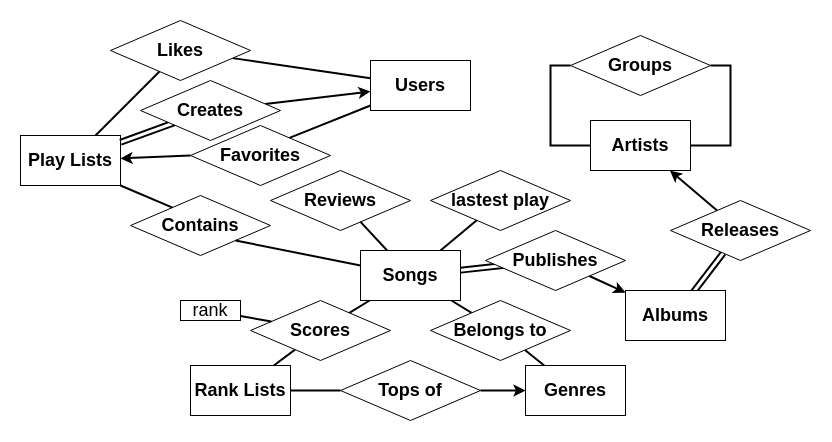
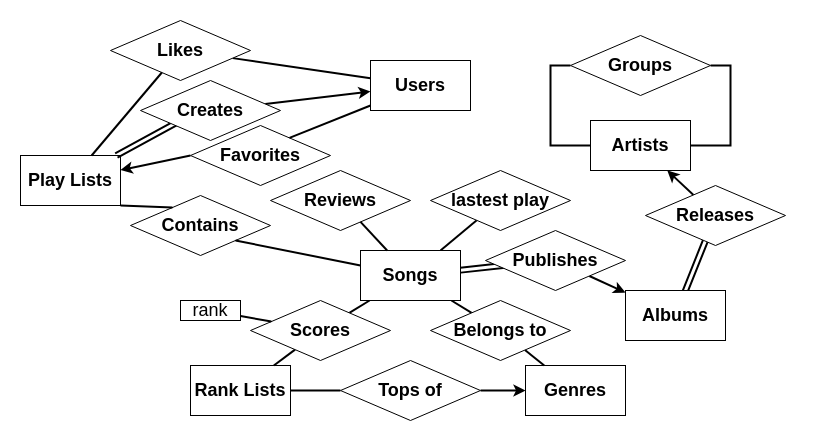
  <mxCell id="0" />
  <mxCell id="1" parent="0" />
  <mxCell id="2" value="" style="edgeStyle=none;rounded=0;orthogonalLoop=1;jettySize=auto;html=1;fontSize=18;startArrow=none;startFill=0;endArrow=none;endFill=0;strokeWidth=2;shape=link;entryX=0.5;entryY=0.5;entryDx=0;entryDy=0;entryPerimeter=0;" edge="1" parent="1" source="35" target="11"><mxGeometry relative="1" as="geometry" /></mxCell>
  <mxCell id="3" value="" style="edgeStyle=none;rounded=0;orthogonalLoop=1;jettySize=auto;html=1;fontSize=18;endArrow=none;endFill=0;strokeWidth=2;" edge="1" parent="1" source="6" target="20"><mxGeometry relative="1" as="geometry" /></mxCell>
  <mxCell id="4" value="" style="edgeStyle=none;rounded=0;orthogonalLoop=1;jettySize=auto;html=1;fontSize=18;endArrow=none;endFill=0;strokeWidth=2;" edge="1" parent="1" source="6" target="38"><mxGeometry relative="1" as="geometry" /></mxCell>
  <mxCell id="5" value="" style="edgeStyle=none;rounded=0;orthogonalLoop=1;jettySize=auto;html=1;fontSize=18;endArrow=none;endFill=0;strokeWidth=2;" edge="1" parent="1" source="6" target="36"><mxGeometry relative="1" as="geometry" /></mxCell>
  <mxCell id="6" value="&lt;b&gt;&lt;font style=&quot;font-size: 18px&quot;&gt;Songs&lt;/font&gt;&lt;/b&gt;" style="rounded=0;whiteSpace=wrap;html=1;movable=1;resizable=1;rotatable=1;deletable=1;editable=1;connectable=1;" vertex="1" parent="1"><mxGeometry x="360" y="250" width="100" height="50" as="geometry" /></mxCell>
- <mxCell id="7" value="&lt;b&gt;&lt;font style=&quot;font-size: 18px&quot;&gt;Play Lists&lt;/font&gt;&lt;/b&gt;" style="rounded=0;whiteSpace=wrap;html=1;" vertex="1" parent="1"><mxGeometry x="20" y="135" width="100" height="50" as="geometry" /></mxCell>
+ <mxCell id="7" value="&lt;b&gt;&lt;font style=&quot;font-size: 18px&quot;&gt;Play Lists&lt;/font&gt;&lt;/b&gt;" style="rounded=0;whiteSpace=wrap;html=1;" vertex="1" parent="1"><mxGeometry x="20" y="155" width="100" height="50" as="geometry" /></mxCell>
  <mxCell id="8" value="&lt;b&gt;Contains&lt;/b&gt;" style="rhombus;whiteSpace=wrap;html=1;fontSize=18;" vertex="1" parent="1"><mxGeometry x="130" y="195" width="140" height="60" as="geometry" /></mxCell>
  <mxCell id="9" style="edgeStyle=none;rounded=0;orthogonalLoop=1;jettySize=auto;html=1;exitX=0;exitY=0.5;exitDx=0;exitDy=0;entryX=1;entryY=0.5;entryDx=0;entryDy=0;fontSize=18;endArrow=none;endFill=0;strokeWidth=2;startArrow=classic;startFill=1;" edge="1" parent="1" source="10" target="31"><mxGeometry relative="1" as="geometry" /></mxCell>
  <mxCell id="10" value="&lt;b&gt;&lt;font style=&quot;font-size: 18px&quot;&gt;Genres&lt;br&gt;&lt;/font&gt;&lt;/b&gt;" style="rounded=0;whiteSpace=wrap;html=1;" vertex="1" parent="1"><mxGeometry x="525" y="365" width="100" height="50" as="geometry" /></mxCell>
  <mxCell id="11" value="&lt;b&gt;&lt;font style=&quot;font-size: 18px&quot;&gt;Albums&lt;br&gt;&lt;/font&gt;&lt;/b&gt;" style="rounded=0;whiteSpace=wrap;html=1;" vertex="1" parent="1"><mxGeometry x="625" y="290" width="100" height="50" as="geometry" /></mxCell>
  <mxCell id="12" style="edgeStyle=orthogonalEdgeStyle;rounded=0;orthogonalLoop=1;jettySize=auto;html=1;entryX=0;entryY=0.5;entryDx=0;entryDy=0;fontSize=18;endArrow=none;endFill=0;strokeWidth=2;exitX=0;exitY=0.5;exitDx=0;exitDy=0;" edge="1" parent="1" source="15" target="44"><mxGeometry relative="1" as="geometry"><Array as="points"><mxPoint x="550" y="145" /><mxPoint x="550" y="65" /></Array></mxGeometry></mxCell>
  <mxCell id="13" style="edgeStyle=orthogonalEdgeStyle;rounded=0;orthogonalLoop=1;jettySize=auto;html=1;exitX=1;exitY=0.5;exitDx=0;exitDy=0;entryX=1;entryY=0.5;entryDx=0;entryDy=0;fontSize=18;endArrow=none;endFill=0;strokeWidth=2;" edge="1" parent="1" source="15" target="44"><mxGeometry relative="1" as="geometry"><Array as="points"><mxPoint x="730" y="145" /><mxPoint x="730" y="65" /></Array></mxGeometry></mxCell>
  <mxCell id="14" value="" style="edgeStyle=none;rounded=0;orthogonalLoop=1;jettySize=auto;html=1;fontSize=18;startArrow=classic;startFill=1;endArrow=none;endFill=0;strokeWidth=2;" edge="1" parent="1" source="15" target="35"><mxGeometry relative="1" as="geometry" /></mxCell>
  <mxCell id="15" value="&lt;b&gt;&lt;font style=&quot;font-size: 18px&quot;&gt;Artists&lt;/font&gt;&lt;/b&gt;" style="rounded=0;whiteSpace=wrap;html=1;" vertex="1" parent="1"><mxGeometry x="590" y="120" width="100" height="50" as="geometry" /></mxCell>
  <mxCell id="16" value="&lt;b&gt;&lt;font style=&quot;font-size: 18px&quot;&gt;Users&lt;/font&gt;&lt;/b&gt;" style="rounded=0;whiteSpace=wrap;html=1;" vertex="1" parent="1"><mxGeometry x="370" y="60" width="100" height="50" as="geometry" /></mxCell>
  <mxCell id="17" style="edgeStyle=none;rounded=0;orthogonalLoop=1;jettySize=auto;html=1;exitX=1;exitY=0.5;exitDx=0;exitDy=0;entryX=0;entryY=0.5;entryDx=0;entryDy=0;fontSize=18;endArrow=none;endFill=0;strokeWidth=2;" edge="1" parent="1" source="18" target="31"><mxGeometry relative="1" as="geometry" /></mxCell>
  <mxCell id="18" value="&lt;b&gt;&lt;font style=&quot;font-size: 18px&quot;&gt;Rank Lists&lt;/font&gt;&lt;/b&gt;" style="rounded=0;whiteSpace=wrap;html=1;" vertex="1" parent="1"><mxGeometry x="190" y="365" width="100" height="50" as="geometry" /></mxCell>
  <mxCell id="19" value="" style="edgeStyle=none;rounded=0;orthogonalLoop=1;jettySize=auto;html=1;fontSize=18;endArrow=none;endFill=0;strokeWidth=2;" edge="1" parent="1" source="20" target="18"><mxGeometry relative="1" as="geometry" /></mxCell>
  <mxCell id="20" value="&lt;b&gt;Scores&lt;/b&gt;" style="rhombus;whiteSpace=wrap;html=1;fontSize=18;" vertex="1" parent="1"><mxGeometry x="250" y="300" width="140" height="60" as="geometry" /></mxCell>
  <mxCell id="21" value="" style="edgeStyle=none;rounded=0;orthogonalLoop=1;jettySize=auto;html=1;fontSize=18;endArrow=classic;endFill=1;strokeWidth=2;" edge="1" parent="1" source="23" target="16"><mxGeometry relative="1" as="geometry" /></mxCell>
  <mxCell id="22" value="" style="edgeStyle=none;rounded=0;orthogonalLoop=1;jettySize=auto;html=1;fontSize=18;endArrow=none;endFill=0;strokeWidth=2;shape=link;" edge="1" parent="1" target="7"><mxGeometry relative="1" as="geometry"><mxPoint x="180" y="120" as="sourcePoint" /></mxGeometry></mxCell>
  <mxCell id="23" value="&lt;b&gt;Creates&lt;/b&gt;" style="rhombus;whiteSpace=wrap;html=1;fontSize=18;" vertex="1" parent="1"><mxGeometry x="140" y="80" width="140" height="60" as="geometry" /></mxCell>
  <mxCell id="24" value="" style="edgeStyle=none;rounded=0;orthogonalLoop=1;jettySize=auto;html=1;fontSize=18;endArrow=classic;endFill=1;strokeWidth=2;exitX=0;exitY=0.5;exitDx=0;exitDy=0;" edge="1" parent="1" source="25" target="7"><mxGeometry relative="1" as="geometry" /></mxCell>
  <mxCell id="25" value="&lt;b&gt;Favorites&lt;/b&gt;" style="rhombus;whiteSpace=wrap;html=1;fontSize=18;" vertex="1" parent="1"><mxGeometry x="190" y="125" width="140" height="60" as="geometry" /></mxCell>
  <mxCell id="26" value="" style="edgeStyle=none;rounded=0;orthogonalLoop=1;jettySize=auto;html=1;fontSize=18;endArrow=none;endFill=0;strokeWidth=2;" edge="1" parent="1" source="27" target="16"><mxGeometry relative="1" as="geometry" /></mxCell>
  <mxCell id="27" value="&lt;b&gt;Likes&lt;/b&gt;" style="rhombus;whiteSpace=wrap;html=1;fontSize=18;" vertex="1" parent="1"><mxGeometry x="110" y="20" width="140" height="60" as="geometry" /></mxCell>
  <mxCell id="28" value="" style="edgeStyle=none;rounded=0;orthogonalLoop=1;jettySize=auto;html=1;fontSize=18;endArrow=none;endFill=0;strokeWidth=2;shape=link;exitX=0.464;exitY=0.5;exitDx=0;exitDy=0;exitPerimeter=0;" edge="1" parent="1" source="30" target="6"><mxGeometry relative="1" as="geometry" /></mxCell>
  <mxCell id="29" value="" style="rounded=0;orthogonalLoop=1;jettySize=auto;html=1;fontSize=18;startArrow=none;startFill=0;endArrow=classic;endFill=1;strokeWidth=2;" edge="1" parent="1" source="30" target="11"><mxGeometry relative="1" as="geometry" /></mxCell>
  <mxCell id="30" value="&lt;b&gt;Publishes&lt;/b&gt;" style="rhombus;whiteSpace=wrap;html=1;fontSize=18;" vertex="1" parent="1"><mxGeometry x="485" y="230" width="140" height="60" as="geometry" /></mxCell>
  <mxCell id="31" value="&lt;b&gt;Tops of&lt;/b&gt;" style="rhombus;whiteSpace=wrap;html=1;fontSize=18;" vertex="1" parent="1"><mxGeometry x="340" y="360" width="140" height="60" as="geometry" /></mxCell>
  <mxCell id="32" value="&lt;b&gt;Reviews&lt;/b&gt;" style="rhombus;whiteSpace=wrap;html=1;fontSize=18;movable=1;resizable=1;rotatable=1;deletable=1;editable=1;connectable=1;" vertex="1" parent="1"><mxGeometry y="170" width="140" height="60" as="geometry" x="270" /></mxCell>
  <mxCell id="33" value="" style="edgeStyle=none;rounded=0;orthogonalLoop=1;jettySize=auto;html=1;fontSize=18;endArrow=none;endFill=0;strokeWidth=2;" edge="1" parent="1" source="34" target="20"><mxGeometry relative="1" as="geometry" /></mxCell>
  <mxCell id="34" value="rank" style="rounded=0;whiteSpace=wrap;html=1;fontSize=18;" vertex="1" parent="1"><mxGeometry x="180" y="300" width="60" height="20" as="geometry" /></mxCell>
- <mxCell id="35" value="&lt;b&gt;Releases&lt;/b&gt;" style="rhombus;whiteSpace=wrap;html=1;fontSize=18;" vertex="1" parent="1"><mxGeometry x="670" y="200" width="140" height="60" as="geometry" /></mxCell>
+ <mxCell id="35" value="&lt;b&gt;Releases&lt;/b&gt;" style="rhombus;whiteSpace=wrap;html=1;fontSize=18;" vertex="1" parent="1"><mxGeometry x="645" y="185" width="140" height="60" as="geometry" /></mxCell>
  <mxCell id="36" value="&lt;b&gt;lastest play&lt;/b&gt;" style="rhombus;whiteSpace=wrap;html=1;fontSize=18;" vertex="1" parent="1"><mxGeometry x="430" y="170" width="140" height="60" as="geometry" /></mxCell>
  <mxCell id="37" value="" style="edgeStyle=none;rounded=0;orthogonalLoop=1;jettySize=auto;html=1;fontSize=18;endArrow=none;endFill=0;strokeWidth=2;" edge="1" parent="1" source="38" target="10"><mxGeometry relative="1" as="geometry" /></mxCell>
  <mxCell id="38" value="&lt;b&gt;Belongs to&lt;/b&gt;" style="rhombus;whiteSpace=wrap;html=1;fontSize=18;" vertex="1" parent="1"><mxGeometry x="430" y="300" width="140" height="60" as="geometry" /></mxCell>
  <mxCell id="39" value="" style="endArrow=none;html=1;rounded=0;fontSize=18;strokeWidth=2;" edge="1" parent="1" source="6" target="32"><mxGeometry width="50" height="50" relative="1" as="geometry"><mxPoint x="290" y="240" as="sourcePoint" /><mxPoint x="340" y="190" as="targetPoint" /></mxGeometry></mxCell>
  <mxCell id="40" value="" style="endArrow=none;html=1;rounded=0;fontSize=18;strokeWidth=2;entryX=1;entryY=1;entryDx=0;entryDy=0;" edge="1" parent="1" source="6" target="8"><mxGeometry width="50" height="50" relative="1" as="geometry"><mxPoint x="150" y="280" as="sourcePoint" /><mxPoint x="240" y="240" as="targetPoint" /></mxGeometry></mxCell>
  <mxCell id="41" value="" style="endArrow=none;html=1;rounded=0;fontSize=18;strokeWidth=2;exitX=0.707;exitY=0.207;exitDx=0;exitDy=0;exitPerimeter=0;" edge="1" parent="1" source="25" target="16"><mxGeometry width="50" height="50" relative="1" as="geometry"><mxPoint x="260" y="150" as="sourcePoint" /><mxPoint x="310" y="100" as="targetPoint" /></mxGeometry></mxCell>
  <mxCell id="42" value="" style="endArrow=none;html=1;rounded=0;fontSize=18;strokeWidth=2;exitX=0.3;exitY=0.201;exitDx=0;exitDy=0;exitPerimeter=0;entryX=1;entryY=1;entryDx=0;entryDy=0;" edge="1" parent="1" source="8" target="7"><mxGeometry width="50" height="50" relative="1" as="geometry"><mxPoint x="20" y="210" as="sourcePoint" /><mxPoint x="70" y="160" as="targetPoint" /></mxGeometry></mxCell>
  <mxCell id="43" value="" style="endArrow=none;html=1;rounded=0;fontSize=18;strokeWidth=2;" edge="1" parent="1" source="7" target="27"><mxGeometry width="50" height="50" relative="1" as="geometry"><mxPoint x="120" y="100" as="sourcePoint" /><mxPoint x="170" y="50" as="targetPoint" /></mxGeometry></mxCell>
  <mxCell id="44" value="&lt;b&gt;Groups&lt;/b&gt;" style="rhombus;whiteSpace=wrap;html=1;fontSize=18;" vertex="1" parent="1"><mxGeometry x="570" y="35" width="140" height="60" as="geometry" /></mxCell>
